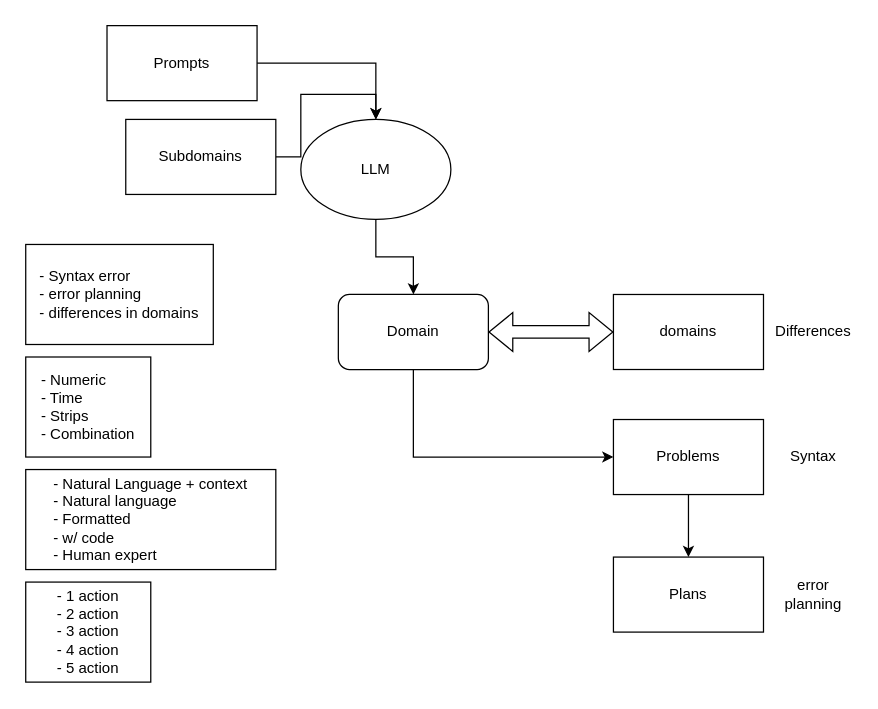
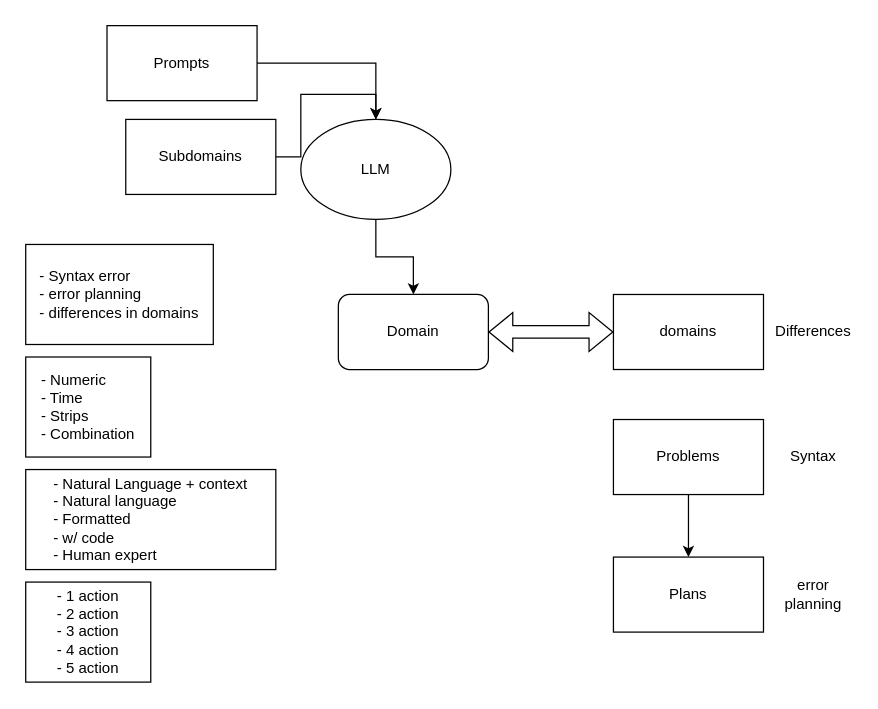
  <mxCell id="0" />
  <mxCell id="1" parent="0" />
  <mxCell id="2" style="edgeStyle=orthogonalEdgeStyle;rounded=0;orthogonalLoop=1;jettySize=auto;html=1;entryX=0.5;entryY=0;entryDx=0;entryDy=0;" edge="1" parent="1" source="3" target="11"><mxGeometry relative="1" as="geometry" /></mxCell>
  <mxCell id="3" value="Subdomains" style="rounded=0;whiteSpace=wrap;html=1;" vertex="1" parent="1"><mxGeometry x="100" y="95" width="120" height="60" as="geometry" /></mxCell>
  <mxCell id="4" style="edgeStyle=orthogonalEdgeStyle;rounded=0;orthogonalLoop=1;jettySize=auto;html=1;entryX=0.5;entryY=0;entryDx=0;entryDy=0;" edge="1" parent="1" source="5" target="11"><mxGeometry relative="1" as="geometry" /></mxCell>
  <mxCell id="5" value="Prompts" style="rounded=0;whiteSpace=wrap;html=1;" vertex="1" parent="1"><mxGeometry x="85" y="20" width="120" height="60" as="geometry" /></mxCell>
  <mxCell id="6" value="domains" style="rounded=0;whiteSpace=wrap;html=1;" vertex="1" parent="1"><mxGeometry x="490" y="235" width="120" height="60" as="geometry" /></mxCell>
  <mxCell id="7" style="edgeStyle=orthogonalEdgeStyle;rounded=0;orthogonalLoop=1;jettySize=auto;html=1;entryX=0.5;entryY=0;entryDx=0;entryDy=0;" edge="1" parent="1" source="8" target="9"><mxGeometry relative="1" as="geometry" /></mxCell>
  <mxCell id="8" value="Problems" style="rounded=0;whiteSpace=wrap;html=1;" vertex="1" parent="1"><mxGeometry x="490" y="335" width="120" height="60" as="geometry" /></mxCell>
  <mxCell id="9" value="Plans" style="rounded=0;whiteSpace=wrap;html=1;" vertex="1" parent="1"><mxGeometry x="490" y="445" width="120" height="60" as="geometry" /></mxCell>
  <mxCell id="10" style="edgeStyle=orthogonalEdgeStyle;rounded=0;orthogonalLoop=1;jettySize=auto;html=1;entryX=0.5;entryY=0;entryDx=0;entryDy=0;" edge="1" parent="1" source="11" target="12"><mxGeometry relative="1" as="geometry" /></mxCell>
  <mxCell id="11" value="LLM" style="ellipse;whiteSpace=wrap;html=1;" vertex="1" parent="1"><mxGeometry x="240" y="95" width="120" height="80" as="geometry" /></mxCell>
  <mxCell id="12" value="Domain" style="rounded=1;whiteSpace=wrap;html=1;" vertex="1" parent="1"><mxGeometry x="270" y="235" width="120" height="60" as="geometry" /></mxCell>
  <mxCell id="13" value="&lt;div style=&quot;text-align: left;&quot;&gt;&lt;span style=&quot;background-color: initial;&quot;&gt;- Syntax error&lt;/span&gt;&lt;/div&gt;&lt;div style=&quot;text-align: left;&quot;&gt;- error planning&lt;/div&gt;&lt;div style=&quot;text-align: left;&quot;&gt;- differences in domains&lt;/div&gt;" style="rounded=0;whiteSpace=wrap;html=1;" vertex="1" parent="1"><mxGeometry x="20" y="195" width="150" height="80" as="geometry" /></mxCell>
  <mxCell id="14" value="&lt;div style=&quot;text-align: left;&quot;&gt;&lt;span style=&quot;background-color: initial;&quot;&gt;- Numeric&lt;/span&gt;&lt;/div&gt;&lt;div style=&quot;text-align: left;&quot;&gt;- Time&lt;/div&gt;&lt;div style=&quot;text-align: left;&quot;&gt;- Strips&lt;/div&gt;&lt;div style=&quot;text-align: left;&quot;&gt;- Combination&lt;/div&gt;" style="rounded=0;whiteSpace=wrap;html=1;" vertex="1" parent="1"><mxGeometry x="20" y="285" width="100" height="80" as="geometry" /></mxCell>
  <mxCell id="15" value="&lt;div style=&quot;text-align: left;&quot;&gt;- Natural Language + context&lt;/div&gt;&lt;div style=&quot;text-align: left;&quot;&gt;&lt;span style=&quot;background-color: initial;&quot;&gt;- Natural language&lt;/span&gt;&lt;/div&gt;&lt;div style=&quot;text-align: left;&quot;&gt;- Formatted&lt;/div&gt;&lt;div style=&quot;text-align: left;&quot;&gt;- w/ code&lt;/div&gt;&lt;div style=&quot;text-align: left;&quot;&gt;- Human expert&lt;/div&gt;" style="rounded=0;whiteSpace=wrap;html=1;" vertex="1" parent="1"><mxGeometry x="20" y="375" width="200" height="80" as="geometry" /></mxCell>
  <mxCell id="16" value="&lt;div style=&quot;text-align: left;&quot;&gt;- 1 action&lt;/div&gt;&lt;div style=&quot;text-align: left;&quot;&gt;- 2 action&lt;/div&gt;&lt;div style=&quot;text-align: left;&quot;&gt;- 3 action&lt;/div&gt;&lt;div style=&quot;text-align: left;&quot;&gt;- 4 action&lt;/div&gt;&lt;div style=&quot;text-align: left;&quot;&gt;- 5 action&lt;/div&gt;" style="rounded=0;whiteSpace=wrap;html=1;" vertex="1" parent="1"><mxGeometry x="20" y="465" width="100" height="80" as="geometry" /></mxCell>
  <mxCell id="17" value="" style="shape=flexArrow;endArrow=classic;startArrow=classic;html=1;rounded=0;entryX=0;entryY=0.5;entryDx=0;entryDy=0;exitX=1;exitY=0.5;exitDx=0;exitDy=0;" edge="1" parent="1" source="12" target="6"><mxGeometry width="100" height="100" relative="1" as="geometry"><mxPoint x="250" y="355" as="sourcePoint" /><mxPoint x="350" y="255" as="targetPoint" /></mxGeometry></mxCell>
- <mxCell id="18" value="" style="endArrow=classic;html=1;rounded=0;entryX=0;entryY=0.5;entryDx=0;entryDy=0;exitX=0.5;exitY=1;exitDx=0;exitDy=0;" edge="1" parent="1" source="12" target="8"><mxGeometry width="50" height="50" relative="1" as="geometry"><mxPoint x="280" y="335" as="sourcePoint" /><mxPoint x="330" y="285" as="targetPoint" /><Array as="points"><mxPoint x="330" y="365" /></Array></mxGeometry></mxCell>
  <mxCell id="19" value="Syntax" style="text;html=1;align=center;verticalAlign=middle;whiteSpace=wrap;rounded=0;" vertex="1" parent="1"><mxGeometry x="620" y="350" width="60" height="30" as="geometry" /></mxCell>
  <mxCell id="20" value="Differences" style="text;html=1;align=center;verticalAlign=middle;whiteSpace=wrap;rounded=0;" vertex="1" parent="1"><mxGeometry x="620" y="250" width="60" height="30" as="geometry" /></mxCell>
  <mxCell id="21" value="error planning" style="text;html=1;align=center;verticalAlign=middle;whiteSpace=wrap;rounded=0;" vertex="1" parent="1"><mxGeometry x="620" y="460" width="60" height="30" as="geometry" /></mxCell>
